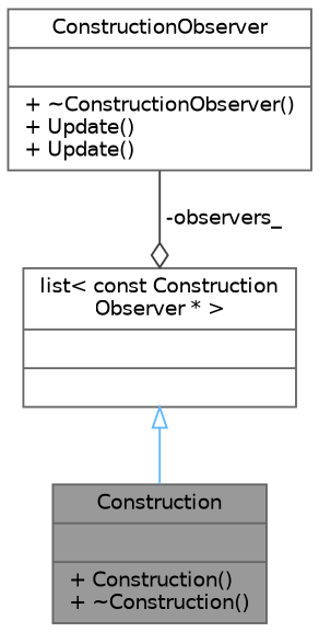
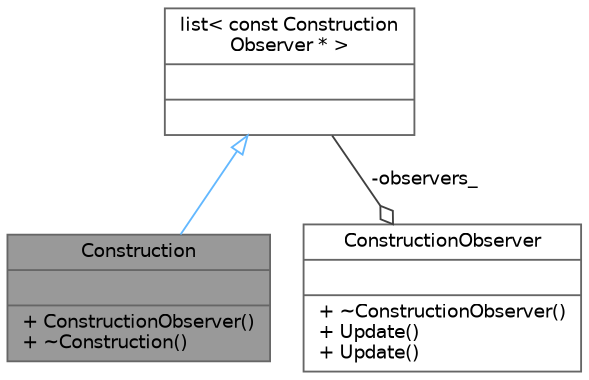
  digraph {
    node [color=gray40 fillcolor=white fontname=Helvetica fontsize=10 shape=record style=filled]
    edge [fontname=Helvetica fontsize=10 labelfontname=Helvetica labelfontsize=10 style=solid]
-   n1 [fillcolor=grey60 fontcolor=black height=0.2 label="{Construction\n||+ Construction()\l+ ~Construction()\l}" width=0.4]
+   n1 [fillcolor=grey60 fontcolor=black height=0.2 label="{Construction\n||+ ConstructionObserver()\l+ ~Construction()\l}" width=0.4]
    n2 [height=0.2 label="{ConstructionObserver\n||+ ~ConstructionObserver()\l+ Update()\l+ Update()\l}" width=0.4]
    n3 [height=0.2 label="{list\< const Construction\lObserver * \>\n||}" width=0.4]
    n3 -> n1 [arrowtail=onormal color=steelblue1 dir=back]
-   n2 -> n3 [arrowhead=odiamond color=grey25 label=" -observers_"]
+   n3 -> n2 [arrowhead=odiamond color=grey25 label=" -observers_"]
  }
